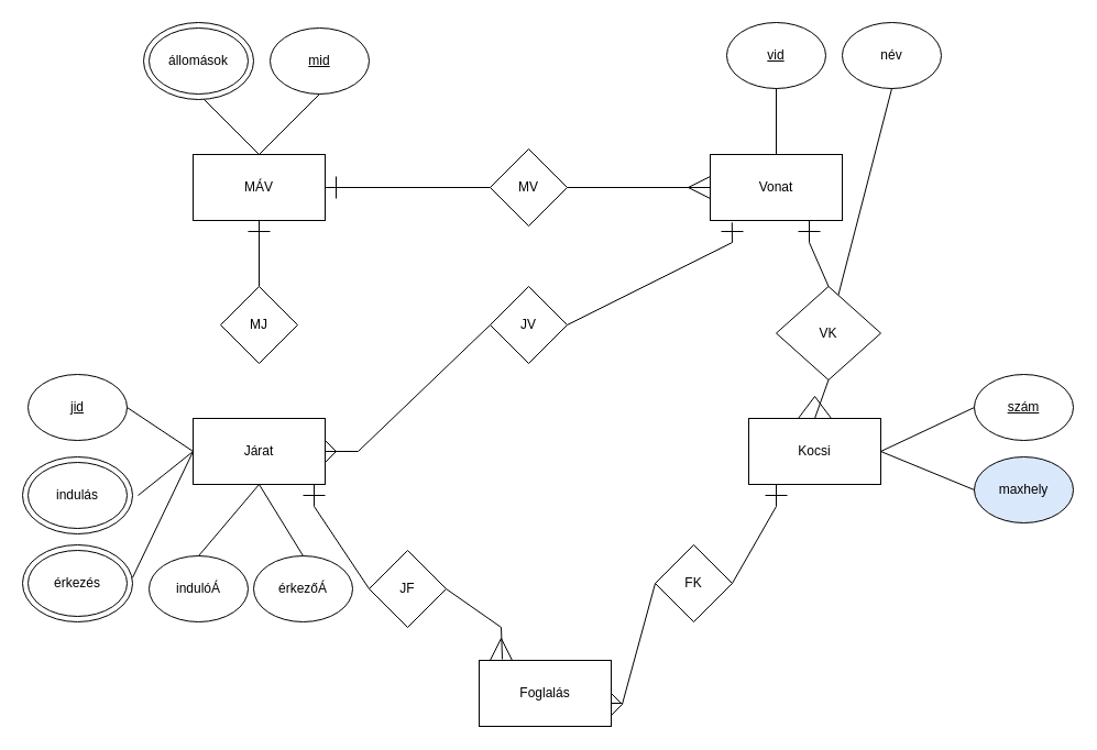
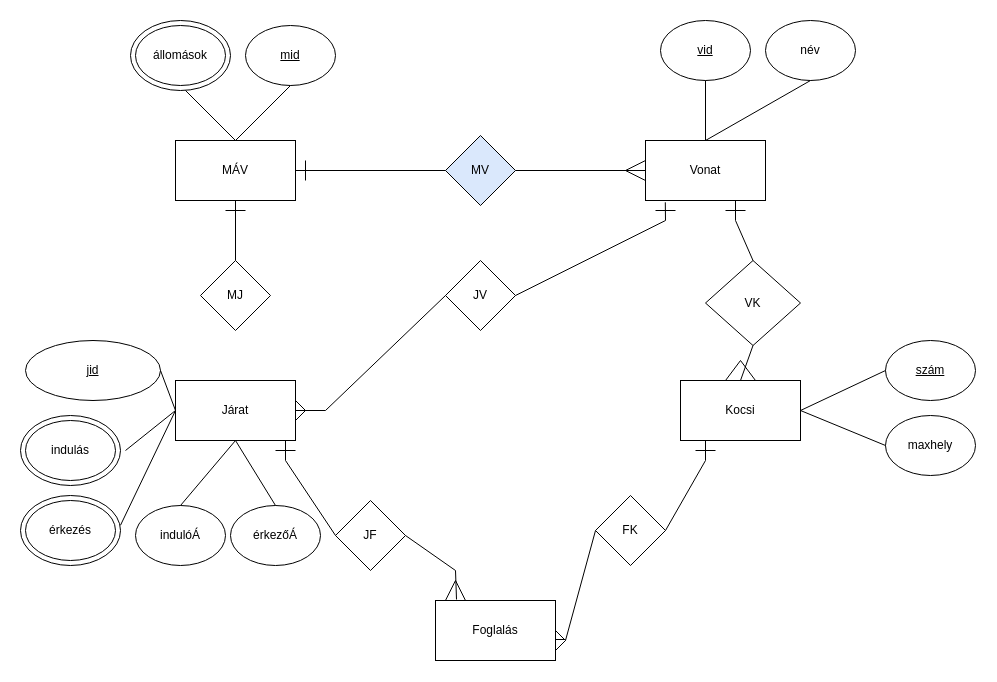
  <mxCell id="0" />
  <mxCell id="1" parent="0" />
  <mxCell id="2" value="" style="ellipse;whiteSpace=wrap;html=1;" vertex="1" parent="1"><mxGeometry x="130" y="20" width="100" height="70" as="geometry" /></mxCell>
  <mxCell id="3" value="" style="ellipse;whiteSpace=wrap;html=1;" vertex="1" parent="1"><mxGeometry x="20" y="415" width="100" height="70" as="geometry" /></mxCell>
  <mxCell id="4" value="" style="ellipse;whiteSpace=wrap;html=1;" vertex="1" parent="1"><mxGeometry x="20" y="495" width="100" height="70" as="geometry" /></mxCell>
  <mxCell id="5" value="MÁV" style="rounded=0;whiteSpace=wrap;html=1;" vertex="1" parent="1"><mxGeometry x="175" y="140" width="120" height="60" as="geometry" /></mxCell>
  <mxCell id="6" value="Járat" style="rounded=0;whiteSpace=wrap;html=1;" vertex="1" parent="1"><mxGeometry x="175" y="380" width="120" height="60" as="geometry" /></mxCell>
  <mxCell id="7" value="Vonat" style="rounded=0;whiteSpace=wrap;html=1;" vertex="1" parent="1"><mxGeometry x="645" y="140" width="120" height="60" as="geometry" /></mxCell>
  <mxCell id="8" value="Kocsi" style="rounded=0;whiteSpace=wrap;html=1;" vertex="1" parent="1"><mxGeometry x="680" y="380" width="120" height="60" as="geometry" /></mxCell>
  <mxCell id="9" value="név" style="ellipse;whiteSpace=wrap;html=1;" vertex="1" parent="1"><mxGeometry x="765" y="20" width="90" height="60" as="geometry" /></mxCell>
  <mxCell id="10" value="&lt;u&gt;vid&lt;/u&gt;" style="ellipse;whiteSpace=wrap;html=1;" vertex="1" parent="1"><mxGeometry x="660" y="20" width="90" height="60" as="geometry" /></mxCell>
- <mxCell id="11" value="" style="endArrow=none;html=1;rounded=0;exitX=0.5;exitY=1;exitDx=0;exitDy=0;" edge="1" parent="1" source="9" target="15"><mxGeometry width="50" height="50" relative="1" as="geometry"><mxPoint x="505" y="210" as="sourcePoint" /><mxPoint x="555" y="160" as="targetPoint" /></mxGeometry></mxCell>
+ <mxCell id="11" value="" style="endArrow=none;html=1;rounded=0;entryX=0.5;entryY=0;entryDx=0;entryDy=0;exitX=0.5;exitY=1;exitDx=0;exitDy=0;" edge="1" parent="1" source="9" target="7"><mxGeometry width="50" height="50" relative="1" as="geometry"><mxPoint x="505" y="210" as="sourcePoint" /><mxPoint x="555" y="160" as="targetPoint" /></mxGeometry></mxCell>
  <mxCell id="12" value="" style="endArrow=none;html=1;rounded=0;entryX=0.5;entryY=0;entryDx=0;entryDy=0;exitX=0.5;exitY=1;exitDx=0;exitDy=0;" edge="1" parent="1" source="10" target="7"><mxGeometry width="50" height="50" relative="1" as="geometry"><mxPoint x="505" y="210" as="sourcePoint" /><mxPoint x="555" y="160" as="targetPoint" /></mxGeometry></mxCell>
  <mxCell id="13" value="&lt;u&gt;szám&lt;/u&gt;" style="ellipse;whiteSpace=wrap;html=1;" vertex="1" parent="1"><mxGeometry x="885" y="340" width="90" height="60" as="geometry" /></mxCell>
- <mxCell id="14" value="maxhely" style="ellipse;whiteSpace=wrap;html=1;fillColor=#dae8fc;" vertex="1" parent="1"><mxGeometry x="885" y="415" width="90" height="60" as="geometry" /></mxCell>
+ <mxCell id="14" value="maxhely" style="ellipse;whiteSpace=wrap;html=1;" vertex="1" parent="1"><mxGeometry x="885" y="415" width="90" height="60" as="geometry" /></mxCell>
  <mxCell id="15" value="VK" style="rhombus;whiteSpace=wrap;html=1;" vertex="1" parent="1"><mxGeometry x="705" y="260" width="95" height="85" as="geometry" /></mxCell>
  <mxCell id="16" value="" style="endArrow=none;html=1;rounded=0;entryX=0;entryY=0.5;entryDx=0;entryDy=0;exitX=1;exitY=0.5;exitDx=0;exitDy=0;" edge="1" parent="1" source="8" target="13"><mxGeometry width="50" height="50" relative="1" as="geometry"><mxPoint x="505" y="310" as="sourcePoint" /><mxPoint x="555" y="260" as="targetPoint" /></mxGeometry></mxCell>
  <mxCell id="17" value="" style="endArrow=none;html=1;rounded=0;entryX=0;entryY=0.5;entryDx=0;entryDy=0;exitX=1;exitY=0.5;exitDx=0;exitDy=0;" edge="1" parent="1" source="8" target="14"><mxGeometry width="50" height="50" relative="1" as="geometry"><mxPoint x="505" y="310" as="sourcePoint" /><mxPoint x="555" y="260" as="targetPoint" /></mxGeometry></mxCell>
  <mxCell id="18" value="" style="endArrow=none;html=1;rounded=0;entryX=0.5;entryY=0;entryDx=0;entryDy=0;" edge="1" parent="1" target="15"><mxGeometry width="50" height="50" relative="1" as="geometry"><mxPoint x="735" y="220" as="sourcePoint" /><mxPoint x="555" y="260" as="targetPoint" /></mxGeometry></mxCell>
  <mxCell id="19" value="" style="endArrow=none;html=1;rounded=0;entryX=0.5;entryY=0;entryDx=0;entryDy=0;exitX=0.5;exitY=1;exitDx=0;exitDy=0;" edge="1" parent="1" source="15" target="8"><mxGeometry width="50" height="50" relative="1" as="geometry"><mxPoint x="505" y="310" as="sourcePoint" /><mxPoint x="555" y="260" as="targetPoint" /></mxGeometry></mxCell>
  <mxCell id="20" value="állomások" style="ellipse;whiteSpace=wrap;html=1;" vertex="1" parent="1"><mxGeometry x="135" y="25" width="90" height="60" as="geometry" /></mxCell>
  <mxCell id="21" value="&lt;u&gt;mid&lt;/u&gt;" style="ellipse;whiteSpace=wrap;html=1;" vertex="1" parent="1"><mxGeometry x="245" y="25" width="90" height="60" as="geometry" /></mxCell>
  <mxCell id="22" value="" style="endArrow=none;html=1;rounded=0;exitX=0.5;exitY=0;exitDx=0;exitDy=0;" edge="1" parent="1" source="5"><mxGeometry width="50" height="50" relative="1" as="geometry"><mxPoint x="505" y="310" as="sourcePoint" /><mxPoint x="185" y="90" as="targetPoint" /></mxGeometry></mxCell>
  <mxCell id="23" value="" style="endArrow=none;html=1;rounded=0;entryX=0.5;entryY=1;entryDx=0;entryDy=0;exitX=0.5;exitY=0;exitDx=0;exitDy=0;" edge="1" parent="1" source="5" target="21"><mxGeometry width="50" height="50" relative="1" as="geometry"><mxPoint x="505" y="310" as="sourcePoint" /><mxPoint x="555" y="260" as="targetPoint" /></mxGeometry></mxCell>
  <mxCell id="24" value="MJ" style="rhombus;whiteSpace=wrap;html=1;" vertex="1" parent="1"><mxGeometry x="200" y="260" width="70" height="70" as="geometry" /></mxCell>
  <mxCell id="25" value="" style="endArrow=none;html=1;rounded=0;entryX=0.5;entryY=1;entryDx=0;entryDy=0;exitX=0.5;exitY=0;exitDx=0;exitDy=0;" edge="1" parent="1" source="24" target="5"><mxGeometry width="50" height="50" relative="1" as="geometry"><mxPoint x="505" y="310" as="sourcePoint" /><mxPoint x="555" y="260" as="targetPoint" /></mxGeometry></mxCell>
- <mxCell id="26" value="&lt;u&gt;jid&lt;/u&gt;" style="ellipse;whiteSpace=wrap;html=1;" vertex="1" parent="1"><mxGeometry x="25" y="340" width="90" height="60" as="geometry" /></mxCell>
+ <mxCell id="26" value="&lt;u&gt;jid&lt;/u&gt;" style="ellipse;whiteSpace=wrap;html=1;" vertex="1" parent="1"><mxGeometry x="25" y="340" width="135" height="60" as="geometry" /></mxCell>
  <mxCell id="27" value="indulás" style="ellipse;whiteSpace=wrap;html=1;" vertex="1" parent="1"><mxGeometry x="25" y="420" width="90" height="60" as="geometry" /></mxCell>
  <mxCell id="28" value="érkezés" style="ellipse;whiteSpace=wrap;html=1;" vertex="1" parent="1"><mxGeometry x="25" y="500" width="90" height="60" as="geometry" /></mxCell>
  <mxCell id="29" value="indulóÁ" style="ellipse;whiteSpace=wrap;html=1;" vertex="1" parent="1"><mxGeometry x="135" y="505" width="90" height="60" as="geometry" /></mxCell>
  <mxCell id="30" value="érkezőÁ" style="ellipse;whiteSpace=wrap;html=1;" vertex="1" parent="1"><mxGeometry x="230" y="505" width="90" height="60" as="geometry" /></mxCell>
  <mxCell id="31" value="" style="endArrow=none;html=1;rounded=0;exitX=1;exitY=0.5;exitDx=0;exitDy=0;entryX=0;entryY=0.5;entryDx=0;entryDy=0;" edge="1" parent="1" source="26" target="6"><mxGeometry width="50" height="50" relative="1" as="geometry"><mxPoint x="505" y="310" as="sourcePoint" /><mxPoint x="555" y="260" as="targetPoint" /></mxGeometry></mxCell>
  <mxCell id="32" value="" style="endArrow=none;html=1;rounded=0;exitX=1;exitY=0.5;exitDx=0;exitDy=0;entryX=0;entryY=0.5;entryDx=0;entryDy=0;" edge="1" parent="1" target="6"><mxGeometry width="50" height="50" relative="1" as="geometry"><mxPoint x="125" y="450" as="sourcePoint" /><mxPoint x="555" y="260" as="targetPoint" /></mxGeometry></mxCell>
  <mxCell id="33" value="" style="endArrow=none;html=1;rounded=0;exitX=1;exitY=0.425;exitDx=0;exitDy=0;entryX=0;entryY=0.5;entryDx=0;entryDy=0;exitPerimeter=0;" edge="1" parent="1" source="4" target="6"><mxGeometry width="50" height="50" relative="1" as="geometry"><mxPoint x="505" y="310" as="sourcePoint" /><mxPoint x="555" y="260" as="targetPoint" /></mxGeometry></mxCell>
  <mxCell id="34" value="" style="endArrow=none;html=1;rounded=0;exitX=0.5;exitY=0;exitDx=0;exitDy=0;entryX=0.5;entryY=1;entryDx=0;entryDy=0;" edge="1" parent="1" source="29" target="6"><mxGeometry width="50" height="50" relative="1" as="geometry"><mxPoint x="505" y="310" as="sourcePoint" /><mxPoint x="555" y="260" as="targetPoint" /></mxGeometry></mxCell>
  <mxCell id="35" value="" style="endArrow=none;html=1;rounded=0;entryX=0.5;entryY=0;entryDx=0;entryDy=0;exitX=0.5;exitY=1;exitDx=0;exitDy=0;" edge="1" parent="1" source="6" target="30"><mxGeometry width="50" height="50" relative="1" as="geometry"><mxPoint x="505" y="310" as="sourcePoint" /><mxPoint x="555" y="260" as="targetPoint" /></mxGeometry></mxCell>
  <mxCell id="36" value="JF" style="rhombus;whiteSpace=wrap;html=1;" vertex="1" parent="1"><mxGeometry x="335" y="500" width="70" height="70" as="geometry" /></mxCell>
  <mxCell id="37" value="Foglalás" style="rounded=0;whiteSpace=wrap;html=1;" vertex="1" parent="1"><mxGeometry x="435" y="600" width="120" height="60" as="geometry" /></mxCell>
  <mxCell id="38" value="" style="endArrow=none;html=1;rounded=0;" edge="1" parent="1"><mxGeometry width="50" height="50" relative="1" as="geometry"><mxPoint x="225" y="210" as="sourcePoint" /><mxPoint x="245" y="210" as="targetPoint" /></mxGeometry></mxCell>
- <mxCell id="39" value="MV" style="rhombus;whiteSpace=wrap;html=1;" vertex="1" parent="1"><mxGeometry x="445" y="135" width="70" height="70" as="geometry" /></mxCell>
+ <mxCell id="39" value="MV" style="rhombus;whiteSpace=wrap;html=1;fillColor=#dae8fc;" vertex="1" parent="1"><mxGeometry x="445" y="135" width="70" height="70" as="geometry" /></mxCell>
  <mxCell id="40" value="" style="endArrow=none;html=1;rounded=0;entryX=1;entryY=0.5;entryDx=0;entryDy=0;exitX=0;exitY=0.5;exitDx=0;exitDy=0;" edge="1" parent="1" source="7" target="39"><mxGeometry width="50" height="50" relative="1" as="geometry"><mxPoint x="395" y="410" as="sourcePoint" /><mxPoint x="445" y="360" as="targetPoint" /></mxGeometry></mxCell>
  <mxCell id="41" value="" style="endArrow=none;html=1;rounded=0;entryX=0;entryY=0.5;entryDx=0;entryDy=0;exitX=1;exitY=0.5;exitDx=0;exitDy=0;" edge="1" parent="1" source="5" target="39"><mxGeometry width="50" height="50" relative="1" as="geometry"><mxPoint x="395" y="410" as="sourcePoint" /><mxPoint x="445" y="360" as="targetPoint" /></mxGeometry></mxCell>
  <mxCell id="42" value="" style="endArrow=none;html=1;rounded=0;" edge="1" parent="1"><mxGeometry width="50" height="50" relative="1" as="geometry"><mxPoint x="305" y="180" as="sourcePoint" /><mxPoint x="305" y="160" as="targetPoint" /></mxGeometry></mxCell>
  <mxCell id="43" value="" style="endArrow=none;html=1;rounded=0;" edge="1" parent="1"><mxGeometry width="50" height="50" relative="1" as="geometry"><mxPoint x="625" y="170" as="sourcePoint" /><mxPoint x="645" y="180" as="targetPoint" /></mxGeometry></mxCell>
  <mxCell id="44" value="" style="endArrow=none;html=1;rounded=0;" edge="1" parent="1"><mxGeometry width="50" height="50" relative="1" as="geometry"><mxPoint x="625" y="170" as="sourcePoint" /><mxPoint x="645" y="160" as="targetPoint" /></mxGeometry></mxCell>
  <mxCell id="45" value="" style="endArrow=none;html=1;rounded=0;" edge="1" parent="1"><mxGeometry width="50" height="50" relative="1" as="geometry"><mxPoint x="285" y="440" as="sourcePoint" /><mxPoint x="285" y="460" as="targetPoint" /></mxGeometry></mxCell>
  <mxCell id="46" value="" style="endArrow=none;html=1;rounded=0;" edge="1" parent="1"><mxGeometry width="50" height="50" relative="1" as="geometry"><mxPoint x="275" y="450" as="sourcePoint" /><mxPoint x="295" y="450" as="targetPoint" /></mxGeometry></mxCell>
  <mxCell id="47" value="" style="endArrow=none;html=1;rounded=0;entryX=0;entryY=0.5;entryDx=0;entryDy=0;" edge="1" parent="1" target="36"><mxGeometry width="50" height="50" relative="1" as="geometry"><mxPoint x="285" y="460" as="sourcePoint" /><mxPoint x="445" y="360" as="targetPoint" /></mxGeometry></mxCell>
  <mxCell id="48" value="" style="endArrow=none;html=1;rounded=0;exitX=1;exitY=0.5;exitDx=0;exitDy=0;" edge="1" parent="1" source="36"><mxGeometry width="50" height="50" relative="1" as="geometry"><mxPoint x="395" y="410" as="sourcePoint" /><mxPoint x="455" y="570" as="targetPoint" /></mxGeometry></mxCell>
  <mxCell id="49" value="" style="endArrow=none;html=1;rounded=0;exitX=0.175;exitY=-0.017;exitDx=0;exitDy=0;exitPerimeter=0;" edge="1" parent="1" source="37"><mxGeometry width="50" height="50" relative="1" as="geometry"><mxPoint x="405" y="410" as="sourcePoint" /><mxPoint x="455" y="570" as="targetPoint" /></mxGeometry></mxCell>
  <mxCell id="50" value="" style="endArrow=none;html=1;rounded=0;exitX=0.083;exitY=0;exitDx=0;exitDy=0;exitPerimeter=0;" edge="1" parent="1" source="37"><mxGeometry width="50" height="50" relative="1" as="geometry"><mxPoint x="405" y="410" as="sourcePoint" /><mxPoint x="455" y="580" as="targetPoint" /></mxGeometry></mxCell>
  <mxCell id="51" value="" style="endArrow=none;html=1;rounded=0;exitX=0.25;exitY=0;exitDx=0;exitDy=0;" edge="1" parent="1" source="37"><mxGeometry width="50" height="50" relative="1" as="geometry"><mxPoint x="405" y="410" as="sourcePoint" /><mxPoint x="455" y="580" as="targetPoint" /></mxGeometry></mxCell>
  <mxCell id="52" value="" style="endArrow=none;html=1;rounded=0;entryX=0.75;entryY=1;entryDx=0;entryDy=0;" edge="1" parent="1" target="7"><mxGeometry width="50" height="50" relative="1" as="geometry"><mxPoint x="735" y="220" as="sourcePoint" /><mxPoint x="745" y="360" as="targetPoint" /></mxGeometry></mxCell>
  <mxCell id="53" value="" style="endArrow=none;html=1;rounded=0;" edge="1" parent="1"><mxGeometry width="50" height="50" relative="1" as="geometry"><mxPoint x="725" y="210" as="sourcePoint" /><mxPoint x="745" y="210" as="targetPoint" /></mxGeometry></mxCell>
  <mxCell id="54" value="JV" style="rhombus;whiteSpace=wrap;html=1;" vertex="1" parent="1"><mxGeometry x="445" y="260" width="70" height="70" as="geometry" /></mxCell>
  <mxCell id="55" value="" style="endArrow=none;html=1;rounded=0;entryX=1;entryY=0.5;entryDx=0;entryDy=0;" edge="1" parent="1" target="54"><mxGeometry width="50" height="50" relative="1" as="geometry"><mxPoint x="665" y="220" as="sourcePoint" /><mxPoint x="525" y="360" as="targetPoint" /></mxGeometry></mxCell>
  <mxCell id="56" value="" style="endArrow=none;html=1;rounded=0;entryX=0;entryY=0.5;entryDx=0;entryDy=0;" edge="1" parent="1" target="54"><mxGeometry width="50" height="50" relative="1" as="geometry"><mxPoint x="325" y="410" as="sourcePoint" /><mxPoint x="525" y="530" as="targetPoint" /></mxGeometry></mxCell>
  <mxCell id="57" value="" style="endArrow=none;html=1;rounded=0;entryX=1;entryY=0.5;entryDx=0;entryDy=0;" edge="1" parent="1" target="6"><mxGeometry width="50" height="50" relative="1" as="geometry"><mxPoint x="325" y="410" as="sourcePoint" /><mxPoint x="525" y="530" as="targetPoint" /></mxGeometry></mxCell>
  <mxCell id="58" value="" style="endArrow=none;html=1;rounded=0;" edge="1" parent="1"><mxGeometry width="50" height="50" relative="1" as="geometry"><mxPoint x="305" y="410" as="sourcePoint" /><mxPoint x="295" y="400" as="targetPoint" /></mxGeometry></mxCell>
  <mxCell id="59" value="" style="endArrow=none;html=1;rounded=0;" edge="1" parent="1"><mxGeometry width="50" height="50" relative="1" as="geometry"><mxPoint x="295" y="420" as="sourcePoint" /><mxPoint x="305" y="410" as="targetPoint" /></mxGeometry></mxCell>
  <mxCell id="60" value="FK" style="rhombus;whiteSpace=wrap;html=1;" vertex="1" parent="1"><mxGeometry x="595" y="495" width="70" height="70" as="geometry" /></mxCell>
  <mxCell id="61" value="" style="endArrow=none;html=1;rounded=0;exitX=0;exitY=0.5;exitDx=0;exitDy=0;" edge="1" parent="1" source="60"><mxGeometry width="50" height="50" relative="1" as="geometry"><mxPoint x="575" y="580" as="sourcePoint" /><mxPoint x="565" y="640" as="targetPoint" /></mxGeometry></mxCell>
  <mxCell id="62" value="" style="endArrow=none;html=1;rounded=0;" edge="1" parent="1"><mxGeometry width="50" height="50" relative="1" as="geometry"><mxPoint x="555" y="639" as="sourcePoint" /><mxPoint x="565" y="639" as="targetPoint" /></mxGeometry></mxCell>
  <mxCell id="63" value="" style="endArrow=none;html=1;rounded=0;exitX=1;exitY=0.5;exitDx=0;exitDy=0;" edge="1" parent="1" source="37"><mxGeometry width="50" height="50" relative="1" as="geometry"><mxPoint x="555" y="640" as="sourcePoint" /><mxPoint x="565" y="640" as="targetPoint" /></mxGeometry></mxCell>
  <mxCell id="64" value="" style="endArrow=none;html=1;rounded=0;" edge="1" parent="1"><mxGeometry width="50" height="50" relative="1" as="geometry"><mxPoint x="555" y="650" as="sourcePoint" /><mxPoint x="565" y="640" as="targetPoint" /></mxGeometry></mxCell>
  <mxCell id="65" value="" style="endArrow=none;html=1;rounded=0;" edge="1" parent="1"><mxGeometry width="50" height="50" relative="1" as="geometry"><mxPoint x="705" y="460" as="sourcePoint" /><mxPoint x="705" y="440" as="targetPoint" /></mxGeometry></mxCell>
  <mxCell id="66" value="" style="endArrow=none;html=1;rounded=0;exitX=1;exitY=0.5;exitDx=0;exitDy=0;" edge="1" parent="1" source="60"><mxGeometry width="50" height="50" relative="1" as="geometry"><mxPoint x="695" y="470" as="sourcePoint" /><mxPoint x="705" y="460" as="targetPoint" /></mxGeometry></mxCell>
  <mxCell id="67" value="" style="endArrow=none;html=1;rounded=0;" edge="1" parent="1"><mxGeometry width="50" height="50" relative="1" as="geometry"><mxPoint x="695" y="450" as="sourcePoint" /><mxPoint x="715" y="450" as="targetPoint" /></mxGeometry></mxCell>
  <mxCell id="68" value="" style="endArrow=none;html=1;rounded=0;exitX=0.375;exitY=0;exitDx=0;exitDy=0;exitPerimeter=0;" edge="1" parent="1" source="8"><mxGeometry width="50" height="50" relative="1" as="geometry"><mxPoint x="805" y="360" as="sourcePoint" /><mxPoint x="740" y="360" as="targetPoint" /></mxGeometry></mxCell>
  <mxCell id="69" value="" style="endArrow=none;html=1;rounded=0;entryX=0.165;entryY=1.03;entryDx=0;entryDy=0;entryPerimeter=0;" edge="1" parent="1" target="7"><mxGeometry width="50" height="50" relative="1" as="geometry"><mxPoint x="665" y="220" as="sourcePoint" /><mxPoint x="675" y="300" as="targetPoint" /></mxGeometry></mxCell>
  <mxCell id="70" value="" style="endArrow=none;html=1;rounded=0;" edge="1" parent="1"><mxGeometry width="50" height="50" relative="1" as="geometry"><mxPoint x="655" y="210" as="sourcePoint" /><mxPoint x="675" y="210" as="targetPoint" /></mxGeometry></mxCell>
  <mxCell id="71" value="" style="endArrow=none;html=1;rounded=0;exitX=0.625;exitY=0;exitDx=0;exitDy=0;exitPerimeter=0;" edge="1" parent="1" source="8"><mxGeometry width="50" height="50" relative="1" as="geometry"><mxPoint x="655" y="350" as="sourcePoint" /><mxPoint x="740" y="360" as="targetPoint" /></mxGeometry></mxCell>
